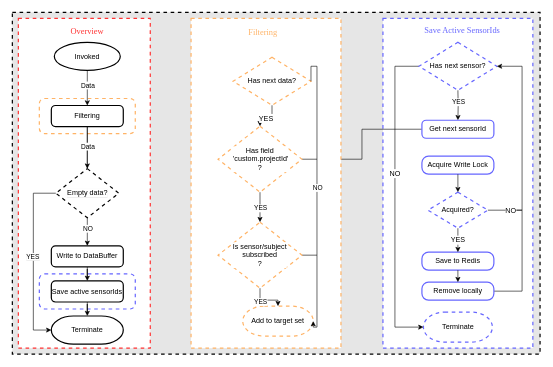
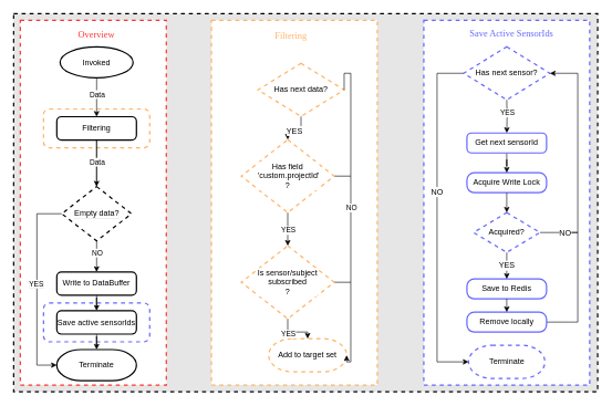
  <mxCell id="0" />
  <mxCell id="1" parent="0" />
  <mxCell id="2" value="" style="group" parent="1" vertex="1" connectable="0"><mxGeometry x="20" y="20" width="880" height="570" as="geometry" /></mxCell>
  <mxCell id="3" value="" style="rounded=0;whiteSpace=wrap;html=1;dashed=1;labelBackgroundColor=#FFFFFF;strokeColor=#000000;strokeWidth=2;fontFamily=Helvetica;fontSize=12;fontColor=#6666FF;fillColor=#E6E6E6;gradientColor=none;" parent="2" vertex="1"><mxGeometry width="880" height="570" as="geometry" /></mxCell>
  <mxCell id="4" value="" style="group" parent="2" vertex="1" connectable="0"><mxGeometry x="10" y="10" width="858" height="550" as="geometry" /></mxCell>
  <mxCell id="5" value="" style="group" parent="4" vertex="1" connectable="0"><mxGeometry x="608" width="250" height="550" as="geometry" /></mxCell>
  <mxCell id="6" value="" style="rounded=0;whiteSpace=wrap;html=1;dashed=1;labelBackgroundColor=#E6E6E6;strokeColor=#6666FF;strokeWidth=2;fillColor=#FFFFFF;gradientColor=none;align=center;container=0;" parent="5" vertex="1"><mxGeometry width="250" height="550" as="geometry" /></mxCell>
  <mxCell id="7" value="Acquire Write Lock" style="rounded=1;whiteSpace=wrap;html=1;absoluteArcSize=1;arcSize=22;strokeWidth=2;strokeColor=#6666FF;align=center;container=0;" parent="5" vertex="1"><mxGeometry x="65" y="230" width="120" height="30" as="geometry" /></mxCell>
- <mxCell id="8" style="edgeStyle=orthogonalEdgeStyle;rounded=0;orthogonalLoop=1;jettySize=auto;html=1;labelBackgroundColor=#E6E6E6;align=center;" parent="5" source="22" target="29" edge="1"><mxGeometry relative="1" as="geometry" /></mxCell>
+ <mxCell id="8" style="edgeStyle=orthogonalEdgeStyle;rounded=0;orthogonalLoop=1;jettySize=auto;html=1;entryX=0.5;entryY=0;entryDx=0;entryDy=0;labelBackgroundColor=#E6E6E6;align=center;" parent="5" source="22" target="7" edge="1"><mxGeometry relative="1" as="geometry" /></mxCell>
  <mxCell id="9" value="Save to Redis" style="rounded=1;whiteSpace=wrap;html=1;absoluteArcSize=1;arcSize=22;strokeWidth=2;strokeColor=#6666FF;align=center;container=0;" parent="5" vertex="1"><mxGeometry x="65" y="390" width="120" height="30" as="geometry" /></mxCell>
  <mxCell id="10" value="YES" style="edgeStyle=none;jumpStyle=arc;orthogonalLoop=1;jettySize=auto;html=1;labelBackgroundColor=#FFFFFF;fontFamily=Helvetica;fontSize=12;fontColor=#000000;endArrow=classic;endFill=1;elbow=vertical;align=center;" parent="5" source="11" target="9" edge="1"><mxGeometry relative="1" as="geometry" /></mxCell>
  <mxCell id="11" value="Acquired?" style="strokeWidth=2;html=1;shape=mxgraph.flowchart.decision;whiteSpace=wrap;rounded=1;dashed=1;labelBackgroundColor=#FFFFFF;strokeColor=#6666FF;fontFamily=Helvetica;fontSize=12;fontColor=#000000;fillColor=#FFFFFF;gradientColor=none;align=center;container=0;" parent="5" vertex="1"><mxGeometry x="75" y="290" width="100" height="60" as="geometry" /></mxCell>
  <mxCell id="12" style="edgeStyle=none;jumpStyle=arc;orthogonalLoop=1;jettySize=auto;html=1;entryX=0.5;entryY=0;entryDx=0;entryDy=0;entryPerimeter=0;labelBackgroundColor=#E6E6E6;fontFamily=Helvetica;fontSize=12;fontColor=#000000;endArrow=classic;endFill=1;elbow=vertical;align=center;" parent="5" source="7" target="11" edge="1"><mxGeometry relative="1" as="geometry" /></mxCell>
  <mxCell id="13" value="Terminate" style="strokeWidth=2;html=1;shape=mxgraph.flowchart.terminator;whiteSpace=wrap;rounded=1;dashed=1;labelBackgroundColor=#FFFFFF;strokeColor=#6666FF;fontFamily=Helvetica;fontSize=12;fontColor=#000000;fillColor=#FFFFFF;gradientColor=none;align=center;container=0;" parent="5" vertex="1"><mxGeometry x="67.5" y="490" width="115" height="50" as="geometry" /></mxCell>
  <mxCell id="14" style="edgeStyle=orthogonalEdgeStyle;rounded=0;jumpStyle=none;orthogonalLoop=1;jettySize=auto;html=1;labelBackgroundColor=#FFFFFF;fontFamily=Helvetica;fontSize=12;fontColor=#000000;startArrow=none;startFill=0;endArrow=none;endFill=0;elbow=vertical;align=center;" parent="5" source="15" edge="1"><mxGeometry relative="1" as="geometry"><mxPoint x="210" y="320" as="targetPoint" /><Array as="points"><mxPoint x="232" y="455" /><mxPoint x="232" y="320" /></Array></mxGeometry></mxCell>
  <mxCell id="15" value="Remove locally" style="rounded=1;whiteSpace=wrap;html=1;absoluteArcSize=1;arcSize=22;strokeWidth=2;strokeColor=#6666FF;align=center;container=0;" parent="5" vertex="1"><mxGeometry x="65" y="440" width="120" height="30" as="geometry" /></mxCell>
  <mxCell id="16" style="edgeStyle=none;jumpStyle=arc;orthogonalLoop=1;jettySize=auto;html=1;entryX=0.5;entryY=0;entryDx=0;entryDy=0;labelBackgroundColor=#FFFFFF;fontFamily=Helvetica;fontSize=12;fontColor=#000000;endArrow=classic;endFill=1;elbow=vertical;align=center;" parent="5" source="9" target="15" edge="1"><mxGeometry relative="1" as="geometry" /></mxCell>
  <mxCell id="17" style="edgeStyle=orthogonalEdgeStyle;rounded=0;jumpStyle=none;orthogonalLoop=1;jettySize=auto;html=1;entryX=0;entryY=0.5;entryDx=0;entryDy=0;entryPerimeter=0;labelBackgroundColor=#FFFFFF;fontFamily=Helvetica;fontSize=12;fontColor=#000000;startArrow=none;startFill=0;endArrow=classic;endFill=1;elbow=vertical;align=center;" parent="5" source="23" target="13" edge="1"><mxGeometry relative="1" as="geometry"><Array as="points"><mxPoint x="20" y="80" /><mxPoint x="20" y="515" /></Array></mxGeometry></mxCell>
  <mxCell id="18" value="NO" style="edgeLabel;html=1;align=center;verticalAlign=middle;resizable=0;points=[];fontSize=12;fontFamily=Helvetica;fontColor=#000000;container=0;" parent="17" vertex="1" connectable="0"><mxGeometry x="-0.166" y="-1" relative="1" as="geometry"><mxPoint as="offset" /></mxGeometry></mxCell>
  <mxCell id="19" value="&lt;font color=&quot;#6666ff&quot; style=&quot;font-size: 14px;&quot; face=&quot;Comic Sans MS&quot;&gt;Save Active SensorIds&lt;/font&gt;" style="text;html=1;strokeColor=none;fillColor=none;align=center;verticalAlign=middle;whiteSpace=wrap;rounded=0;dashed=1;labelBackgroundColor=#FFFFFF;strokeWidth=2;container=0;" parent="5" vertex="1"><mxGeometry x="45" y="20" width="175" as="geometry" /></mxCell>
  <mxCell id="20" style="edgeStyle=orthogonalEdgeStyle;rounded=0;orthogonalLoop=1;jettySize=auto;html=1;entryX=0.5;entryY=0;entryDx=0;entryDy=0;labelBackgroundColor=#E6E6E6;align=center;" parent="5" target="22" edge="1"><mxGeometry relative="1" as="geometry"><mxPoint x="125" y="120" as="sourcePoint" /></mxGeometry></mxCell>
  <mxCell id="21" value="YES" style="edgeLabel;html=1;align=center;verticalAlign=middle;resizable=0;points=[];container=0;" parent="20" vertex="1" connectable="0"><mxGeometry x="-0.72" relative="1" as="geometry"><mxPoint y="13" as="offset" /></mxGeometry></mxCell>
  <mxCell id="22" value="Get next sensorId" style="rounded=1;whiteSpace=wrap;html=1;absoluteArcSize=1;arcSize=14;strokeWidth=2;strokeColor=#6666FF;align=center;container=0;" parent="5" vertex="1"><mxGeometry x="65" y="170" width="120" height="30" as="geometry" /></mxCell>
  <mxCell id="23" value="&lt;font color=&quot;#000000&quot; style=&quot;font-size: 12px;&quot; face=&quot;Helvetica&quot;&gt;Has next sensor?&lt;/font&gt;" style="strokeWidth=2;html=1;shape=mxgraph.flowchart.decision;whiteSpace=wrap;rounded=1;dashed=1;labelBackgroundColor=#FFFFFF;strokeColor=#6666FF;fontFamily=Comic Sans MS;fontSize=14;fontColor=#FFB366;fillColor=#FFFFFF;gradientColor=none;align=center;container=0;" parent="5" vertex="1"><mxGeometry x="60" y="40" width="130" height="80" as="geometry" /></mxCell>
  <mxCell id="24" style="edgeStyle=orthogonalEdgeStyle;jumpStyle=none;orthogonalLoop=1;jettySize=auto;html=1;entryX=1;entryY=0.5;entryDx=0;entryDy=0;entryPerimeter=0;labelBackgroundColor=#FFFFFF;fontFamily=Helvetica;fontSize=12;fontColor=#000000;startArrow=none;startFill=0;endArrow=classic;endFill=1;elbow=vertical;rounded=0;align=center;" parent="5" source="11" target="23" edge="1"><mxGeometry relative="1" as="geometry"><Array as="points"><mxPoint x="232" y="320" /><mxPoint x="232" y="80" /></Array></mxGeometry></mxCell>
  <mxCell id="25" value="NO" style="edgeLabel;html=1;align=center;verticalAlign=middle;resizable=0;points=[];fontSize=12;fontFamily=Helvetica;fontColor=#000000;container=0;" parent="24" vertex="1" connectable="0"><mxGeometry x="0.003" y="1" relative="1" as="geometry"><mxPoint x="-19" y="113" as="offset" /></mxGeometry></mxCell>
  <mxCell id="26" value="" style="group" parent="4" vertex="1" connectable="0"><mxGeometry x="288" width="250" height="550" as="geometry" /></mxCell>
  <mxCell id="27" value="" style="rounded=0;whiteSpace=wrap;html=1;dashed=1;labelBackgroundColor=#E6E6E6;strokeColor=#FFB366;strokeWidth=2;fillColor=#FFFFFF;gradientColor=none;align=center;container=0;" parent="26" vertex="1"><mxGeometry width="250" height="550" as="geometry" /></mxCell>
  <mxCell id="28" style="rounded=0;orthogonalLoop=1;jettySize=auto;html=1;labelBackgroundColor=#E6E6E6;endArrow=none;endFill=0;jumpStyle=arc;align=center;" parent="26" source="29" edge="1"><mxGeometry relative="1" as="geometry"><mxPoint x="210" y="235" as="targetPoint" /></mxGeometry></mxCell>
  <mxCell id="29" value="Has field&lt;br&gt;&amp;nbsp;'custom.projectId'&lt;br&gt;?" style="strokeWidth=2;html=1;shape=mxgraph.flowchart.decision;whiteSpace=wrap;rounded=1;dashed=1;labelBackgroundColor=#FFFFFF;strokeColor=#FFB366;fillColor=#FFFFFF;gradientColor=none;align=center;container=0;" parent="26" vertex="1"><mxGeometry x="45" y="180" width="140" height="110" as="geometry" /></mxCell>
  <mxCell id="30" value="Add to target set" style="strokeWidth=2;html=1;shape=mxgraph.flowchart.terminator;whiteSpace=wrap;rounded=1;dashed=1;labelBackgroundColor=#FFFFFF;strokeColor=#FFB366;fillColor=#FFFFFF;gradientColor=none;align=center;container=0;" parent="26" vertex="1"><mxGeometry x="86.25" y="480" width="117.5" height="50" as="geometry" /></mxCell>
  <mxCell id="31" style="edgeStyle=orthogonalEdgeStyle;rounded=0;orthogonalLoop=1;jettySize=auto;html=1;entryX=0.5;entryY=0;entryDx=0;entryDy=0;entryPerimeter=0;labelBackgroundColor=#E6E6E6;align=center;" parent="26" source="34" target="30" edge="1"><mxGeometry relative="1" as="geometry" /></mxCell>
  <mxCell id="32" value="YES" style="edgeLabel;html=1;align=center;verticalAlign=middle;resizable=0;points=[];container=0;" parent="31" vertex="1" connectable="0"><mxGeometry x="-0.8" y="2" relative="1" as="geometry"><mxPoint x="-2" y="16" as="offset" /></mxGeometry></mxCell>
  <mxCell id="33" style="jumpStyle=arc;orthogonalLoop=1;jettySize=auto;html=1;labelBackgroundColor=#E6E6E6;fontFamily=Comic Sans MS;fontSize=14;fontColor=#FFB366;endArrow=none;endFill=0;elbow=vertical;align=center;" parent="26" source="34" edge="1"><mxGeometry relative="1" as="geometry"><mxPoint x="210" y="395" as="targetPoint" /></mxGeometry></mxCell>
  <mxCell id="34" value="Is sensor/subject&lt;br&gt;subscribed&lt;br&gt;?" style="strokeWidth=2;html=1;shape=mxgraph.flowchart.decision;whiteSpace=wrap;rounded=1;dashed=1;labelBackgroundColor=#FFFFFF;strokeColor=#FFB366;fillColor=#FFFFFF;gradientColor=none;align=center;container=0;" parent="26" vertex="1"><mxGeometry x="45" y="340" width="140" height="110" as="geometry" /></mxCell>
  <mxCell id="35" style="edgeStyle=orthogonalEdgeStyle;rounded=0;orthogonalLoop=1;jettySize=auto;html=1;entryX=0.5;entryY=0;entryDx=0;entryDy=0;entryPerimeter=0;labelBackgroundColor=#E6E6E6;align=center;" parent="26" source="29" target="34" edge="1"><mxGeometry relative="1" as="geometry" /></mxCell>
  <mxCell id="36" value="YES" style="edgeLabel;html=1;align=center;verticalAlign=middle;resizable=0;points=[];container=0;" parent="35" vertex="1" connectable="0"><mxGeometry x="0.2" y="-1" relative="1" as="geometry"><mxPoint x="1" y="-4" as="offset" /></mxGeometry></mxCell>
  <mxCell id="37" value="&lt;font color=&quot;#ffb366&quot; style=&quot;font-size: 14px;&quot; face=&quot;Comic Sans MS&quot;&gt;Filtering&lt;/font&gt;" style="text;html=1;strokeColor=none;fillColor=none;align=center;verticalAlign=middle;whiteSpace=wrap;rounded=0;dashed=1;labelBackgroundColor=#FFFFFF;strokeWidth=2;container=0;" parent="26" vertex="1"><mxGeometry x="90" y="10" width="60" height="30" as="geometry" /></mxCell>
  <mxCell id="38" style="edgeStyle=orthogonalEdgeStyle;rounded=0;jumpStyle=none;orthogonalLoop=1;jettySize=auto;html=1;entryX=0.5;entryY=0;entryDx=0;entryDy=0;entryPerimeter=0;labelBackgroundColor=#FFFFFF;strokeColor=#000000;fontFamily=Helvetica;fontSize=12;fontColor=#000000;startArrow=none;startFill=0;endArrow=classic;endFill=1;elbow=vertical;align=center;" parent="26" source="40" target="29" edge="1"><mxGeometry relative="1" as="geometry" /></mxCell>
  <mxCell id="39" value="YES" style="edgeLabel;html=1;align=center;verticalAlign=middle;resizable=0;points=[];fontSize=12;fontFamily=Helvetica;fontColor=#000000;container=0;" parent="38" vertex="1" connectable="0"><mxGeometry x="0.139" y="1" relative="1" as="geometry"><mxPoint as="offset" /></mxGeometry></mxCell>
  <mxCell id="40" value="&lt;font color=&quot;#000000&quot; style=&quot;font-size: 12px;&quot; face=&quot;Helvetica&quot;&gt;Has next data?&lt;/font&gt;" style="strokeWidth=2;html=1;shape=mxgraph.flowchart.decision;whiteSpace=wrap;rounded=1;dashed=1;labelBackgroundColor=#FFFFFF;strokeColor=#FFB366;fontFamily=Comic Sans MS;fontSize=14;fontColor=#FFB366;fillColor=#FFFFFF;gradientColor=none;align=center;container=0;" parent="26" vertex="1"><mxGeometry x="70" y="65" width="130" height="80" as="geometry" /></mxCell>
  <mxCell id="41" style="edgeStyle=orthogonalEdgeStyle;rounded=0;orthogonalLoop=1;jettySize=auto;html=1;entryX=1;entryY=0.5;entryDx=0;entryDy=0;entryPerimeter=0;labelBackgroundColor=#E6E6E6;exitX=1;exitY=0.5;exitDx=0;exitDy=0;exitPerimeter=0;align=center;" parent="26" source="40" target="30" edge="1"><mxGeometry relative="1" as="geometry"><mxPoint x="180" y="100" as="sourcePoint" /><Array as="points"><mxPoint x="210" y="80" /><mxPoint x="210" y="515" /></Array></mxGeometry></mxCell>
  <mxCell id="42" value="NO" style="edgeLabel;html=1;align=center;verticalAlign=middle;resizable=0;points=[];container=0;" parent="41" vertex="1" connectable="0"><mxGeometry x="-0.131" y="-4" relative="1" as="geometry"><mxPoint x="4" y="26" as="offset" /></mxGeometry></mxCell>
  <mxCell id="43" value="" style="group" parent="4" vertex="1" connectable="0"><mxGeometry width="220" height="550" as="geometry" /></mxCell>
  <mxCell id="44" value="" style="rounded=0;whiteSpace=wrap;html=1;dashed=1;labelBackgroundColor=#E6E6E6;strokeColor=#FF3333;strokeWidth=2;fillColor=#FFFFFF;gradientColor=none;align=center;container=0;" parent="43" vertex="1"><mxGeometry width="220" height="550" as="geometry" /></mxCell>
  <mxCell id="45" value="" style="group" parent="43" vertex="1" connectable="0"><mxGeometry x="25" y="6.7" width="170" height="536.596" as="geometry" /></mxCell>
  <mxCell id="46" value="" style="rounded=1;whiteSpace=wrap;html=1;dashed=1;labelBackgroundColor=#E6E6E6;strokeWidth=2;fillColor=#FFFFFF;gradientColor=none;strokeColor=#6666FF;align=center;container=0;" parent="45" vertex="1"><mxGeometry x="10" y="419.574" width="160" height="58.511" as="geometry" /></mxCell>
  <mxCell id="47" value="" style="rounded=1;whiteSpace=wrap;html=1;dashed=1;labelBackgroundColor=#E6E6E6;strokeWidth=2;fillColor=#FFFFFF;gradientColor=none;strokeColor=#FFB366;align=center;container=0;" parent="45" vertex="1"><mxGeometry x="10" y="127.021" width="160" height="58.511" as="geometry" /></mxCell>
  <mxCell id="48" value="Terminate" style="strokeWidth=2;html=1;shape=mxgraph.flowchart.terminator;whiteSpace=wrap;align=center;container=0;" parent="45" vertex="1"><mxGeometry x="30" y="489.787" width="120" height="46.809" as="geometry" /></mxCell>
  <mxCell id="49" value="Invoked" style="strokeWidth=2;html=1;shape=mxgraph.flowchart.start_1;whiteSpace=wrap;align=center;container=0;" parent="45" vertex="1"><mxGeometry x="35" y="33.404" width="110" height="46.809" as="geometry" /></mxCell>
  <mxCell id="50" value="Filtering" style="rounded=1;whiteSpace=wrap;html=1;absoluteArcSize=1;arcSize=14;strokeWidth=2;align=center;container=0;" parent="45" vertex="1"><mxGeometry x="30" y="138.723" width="120" height="35.106" as="geometry" /></mxCell>
  <mxCell id="51" style="edgeStyle=orthogonalEdgeStyle;rounded=0;orthogonalLoop=1;jettySize=auto;html=1;entryX=0.5;entryY=0;entryDx=0;entryDy=0;align=center;" parent="45" source="49" target="50" edge="1"><mxGeometry relative="1" as="geometry" /></mxCell>
  <mxCell id="52" value="Data" style="edgeLabel;html=1;align=center;verticalAlign=middle;resizable=0;points=[];labelBackgroundColor=#FFFFFF;container=0;" parent="51" vertex="1" connectable="0"><mxGeometry x="-0.143" y="3" relative="1" as="geometry"><mxPoint x="-3" as="offset" /></mxGeometry></mxCell>
  <mxCell id="53" style="edgeStyle=orthogonalEdgeStyle;rounded=0;orthogonalLoop=1;jettySize=auto;html=1;entryX=0;entryY=0.5;entryDx=0;entryDy=0;entryPerimeter=0;exitX=0;exitY=0.5;exitDx=0;exitDy=0;exitPerimeter=0;align=center;" parent="45" source="62" target="48" edge="1"><mxGeometry relative="1" as="geometry"><mxPoint x="30" y="285" as="sourcePoint" /><Array as="points"><mxPoint y="285" /><mxPoint y="513.191" /></Array></mxGeometry></mxCell>
  <mxCell id="54" value="&lt;span style=&quot;background-color: rgb(255, 255, 255);&quot;&gt;YES&lt;/span&gt;" style="edgeLabel;html=1;align=center;verticalAlign=middle;resizable=0;points=[];labelBackgroundColor=#E6E6E6;container=0;" parent="53" vertex="1" connectable="0"><mxGeometry x="-0.033" y="-2" relative="1" as="geometry"><mxPoint as="offset" /></mxGeometry></mxCell>
  <mxCell id="55" style="edgeStyle=orthogonalEdgeStyle;rounded=0;orthogonalLoop=1;jettySize=auto;html=1;entryX=0.5;entryY=0;entryDx=0;entryDy=0;entryPerimeter=0;labelBackgroundColor=#E6E6E6;align=center;" parent="45" source="56" target="48" edge="1"><mxGeometry relative="1" as="geometry" /></mxCell>
  <mxCell id="56" value="Save active sensorIds" style="rounded=1;whiteSpace=wrap;html=1;absoluteArcSize=1;arcSize=14;strokeWidth=2;align=center;container=0;" parent="45" vertex="1"><mxGeometry x="30" y="431.277" width="120" height="35.106" as="geometry" /></mxCell>
  <mxCell id="57" style="edgeStyle=orthogonalEdgeStyle;rounded=0;orthogonalLoop=1;jettySize=auto;html=1;entryX=0.5;entryY=0;entryDx=0;entryDy=0;labelBackgroundColor=#E6E6E6;align=center;" parent="45" source="58" target="56" edge="1"><mxGeometry relative="1" as="geometry" /></mxCell>
  <mxCell id="58" value="Write to DataBuffer" style="rounded=1;whiteSpace=wrap;html=1;absoluteArcSize=1;arcSize=14;strokeWidth=2;align=center;container=0;" parent="45" vertex="1"><mxGeometry x="30" y="372.766" width="120" height="35.106" as="geometry" /></mxCell>
  <mxCell id="59" style="edgeStyle=orthogonalEdgeStyle;rounded=0;orthogonalLoop=1;jettySize=auto;html=1;entryX=0.5;entryY=0;entryDx=0;entryDy=0;labelBackgroundColor=#E6E6E6;align=center;" parent="45" source="62" target="58" edge="1"><mxGeometry relative="1" as="geometry" /></mxCell>
  <mxCell id="60" value="NO" style="edgeLabel;html=1;align=center;verticalAlign=middle;resizable=0;points=[];labelBackgroundColor=#FFFFFF;container=0;" parent="59" vertex="1" connectable="0"><mxGeometry x="-0.236" relative="1" as="geometry"><mxPoint as="offset" /></mxGeometry></mxCell>
  <mxCell id="61" value="" style="edgeStyle=orthogonalEdgeStyle;rounded=0;orthogonalLoop=1;jettySize=auto;html=1;labelBackgroundColor=#E6E6E6;align=center;startArrow=none;startFill=0;endArrow=none;endFill=0;" parent="45" source="62" target="50" edge="1"><mxGeometry relative="1" as="geometry" /></mxCell>
  <mxCell id="62" value="&lt;span style=&quot;background-color: rgb(255, 255, 255);&quot;&gt;Empty data?&lt;/span&gt;" style="strokeWidth=2;html=1;shape=mxgraph.flowchart.decision;whiteSpace=wrap;rounded=0;dashed=1;labelBackgroundColor=#E6E6E6;fillColor=#FFFFFF;gradientColor=none;align=center;container=0;" parent="45" vertex="1"><mxGeometry x="37.5" y="244.043" width="105" height="81.915" as="geometry" /></mxCell>
  <mxCell id="63" style="edgeStyle=orthogonalEdgeStyle;rounded=0;orthogonalLoop=1;jettySize=auto;html=1;entryX=0.5;entryY=0;entryDx=0;entryDy=0;entryPerimeter=0;align=center;" parent="45" source="50" target="62" edge="1"><mxGeometry relative="1" as="geometry"><mxPoint x="90" y="232.34" as="targetPoint" /></mxGeometry></mxCell>
  <mxCell id="64" value="Data" style="edgeLabel;html=1;align=center;verticalAlign=middle;resizable=0;points=[];container=0;" parent="63" vertex="1" connectable="0"><mxGeometry x="0.28" y="2" relative="1" as="geometry"><mxPoint x="-2" y="-12" as="offset" /></mxGeometry></mxCell>
  <mxCell id="65" value="&lt;font color=&quot;#ff3333&quot; style=&quot;font-size: 14px;&quot; face=&quot;Comic Sans MS&quot;&gt;Overview&lt;/font&gt;" style="text;html=1;strokeColor=none;fillColor=none;align=center;verticalAlign=middle;whiteSpace=wrap;rounded=0;dashed=1;labelBackgroundColor=#FFFFFF;strokeWidth=2;container=0;" parent="45" vertex="1"><mxGeometry x="60" width="60" height="30" as="geometry" /></mxCell>
